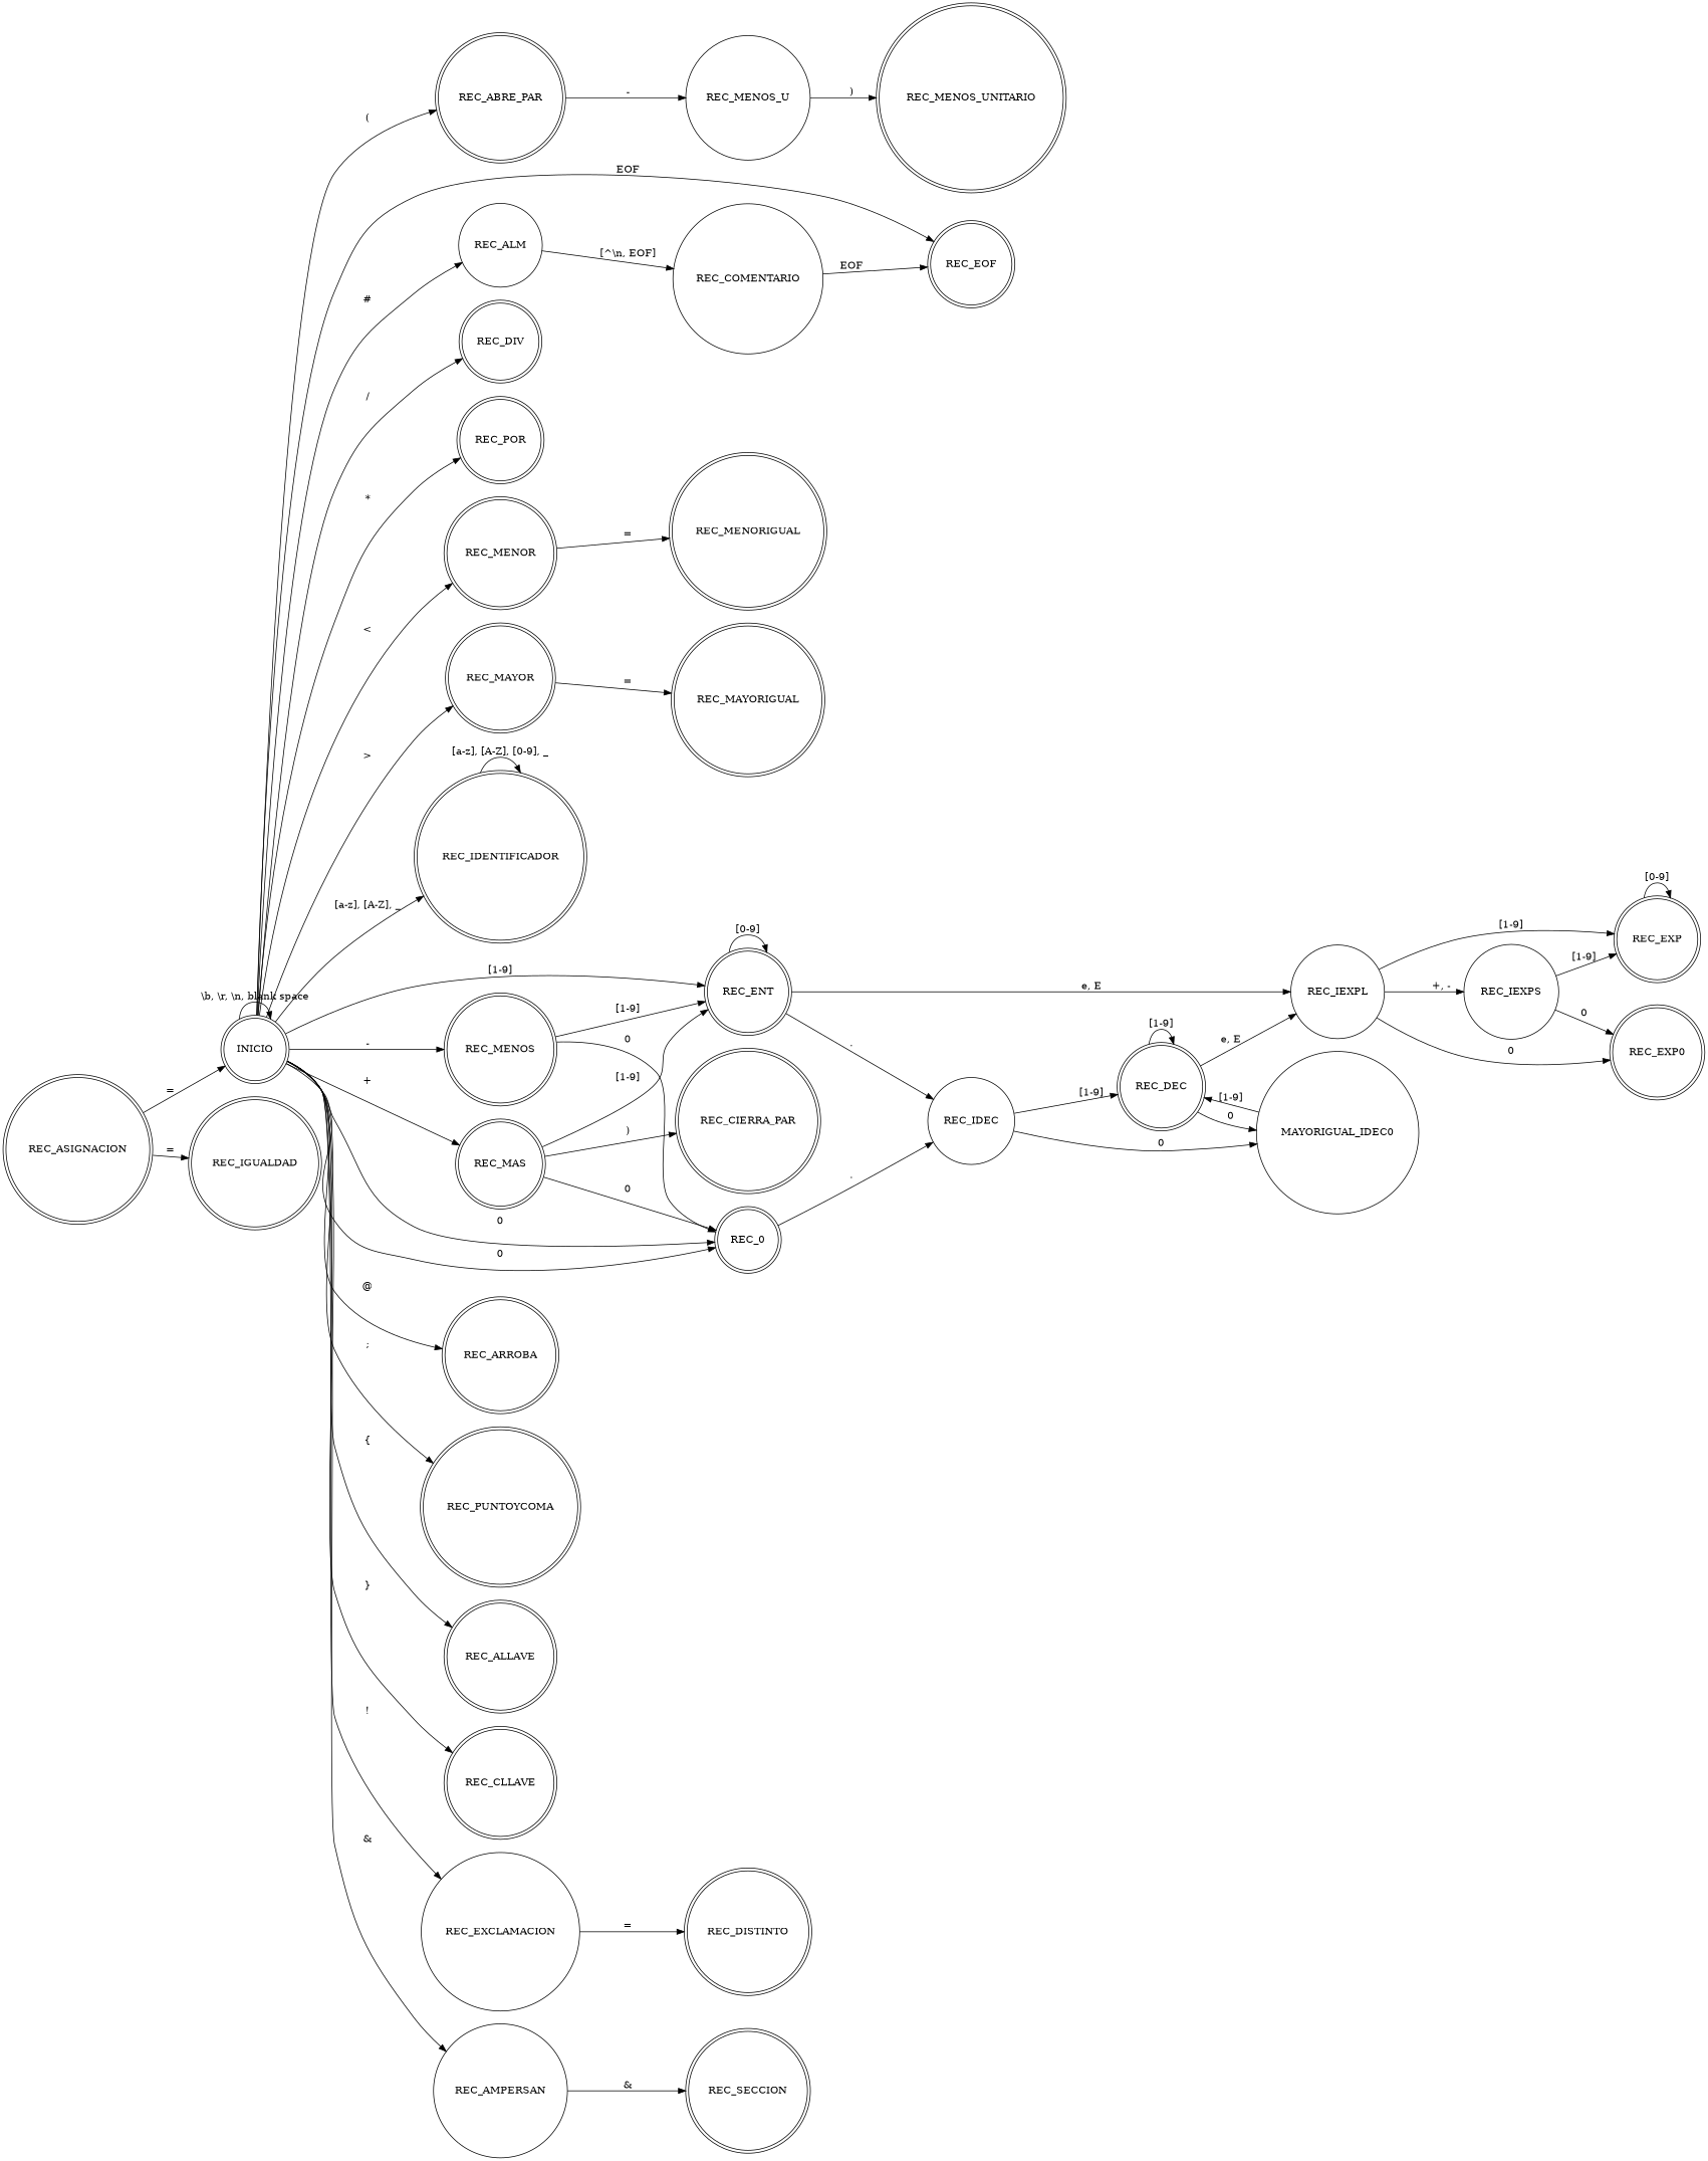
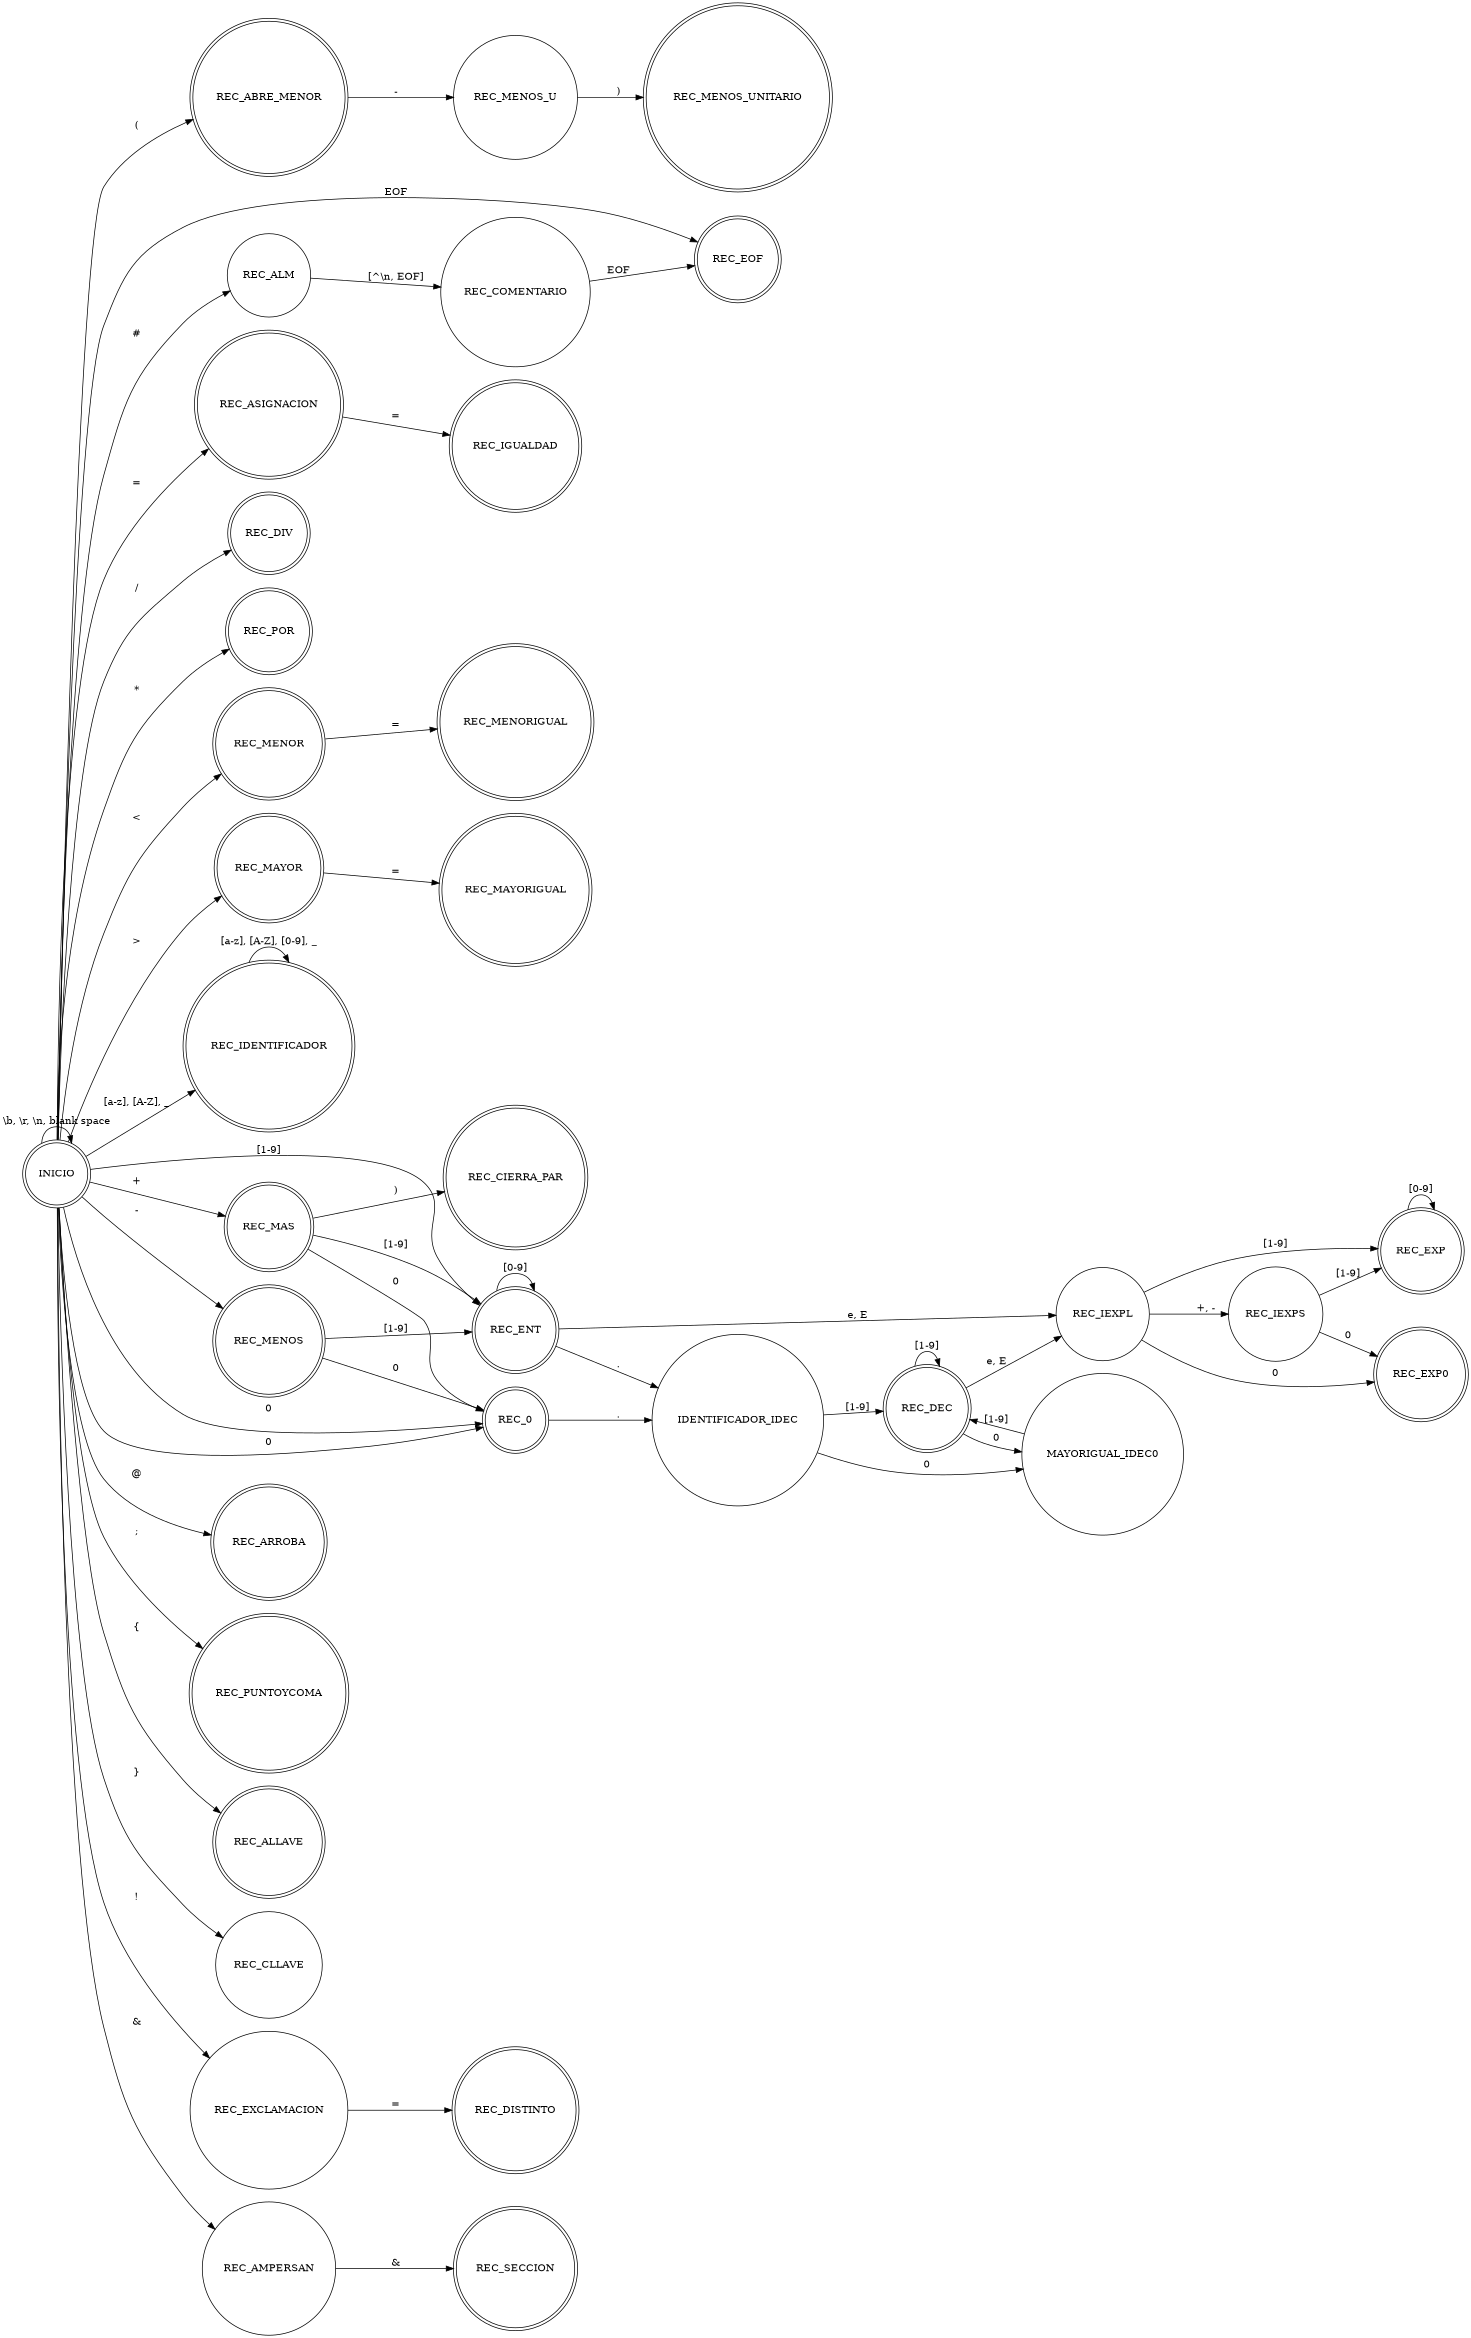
  digraph {
    rankdir=LR
    node [shape=doublecircle]
    INICIO
-   REC_ABRE_PAR
+   REC_ABRE_PAR [label=REC_ABRE_MENOR]
    REC_EOF
    REC_ASIGNACION
    REC_DIV
    REC_POR
    REC_MENOR
    REC_MAYOR
    REC_IDENTIFICADOR
    REC_MAS
    REC_MENOS
    REC_ENT
    REC_0
    REC_ARROBA
    REC_PUNTOYCOMA
    REC_ALLAVE
-   REC_CLLAVE
+   REC_CLLAVE [shape=circle]
    REC_EXCLAMACION [shape=circle]
    REC_ALM [shape=circle]
    REC_AMPERSAN [shape=circle]
    REC_MENOS_U [shape=circle]
    REC_IGUALDAD
    REC_MENORIGUAL
    REC_MAYORIGUAL
    REC_CIERRA_PAR
-   REC_IDEC [shape=circle]
+   REC_IDEC [shape=circle label=IDENTIFICADOR_IDEC]
    REC_IEXPL [shape=circle]
    REC_DISTINTO
    REC_COMENTARIO [shape=circle]
    REC_SECCION
    REC_MENOS_UNITARIO
    REC_DEC
    n33 [label=MAYORIGUAL_IDEC0 shape=circle]
    REC_EXP
    REC_EXP0
    REC_IEXPS [shape=circle]
    INICIO -> INICIO [label="\\b, \\r, \\n, blank space"]
    INICIO -> REC_ABRE_PAR [label="("]
    INICIO -> REC_EOF [label=EOF]
-   REC_ASIGNACION -> INICIO [label="="]
+   INICIO -> REC_ASIGNACION [label="="]
    INICIO -> REC_DIV [label="/"]
    INICIO -> REC_POR [label="*"]
    INICIO -> REC_MENOR [label="<"]
    INICIO -> REC_MAYOR [label=">"]
    INICIO -> REC_IDENTIFICADOR [label="[a-z], [A-Z], _"]
    INICIO -> REC_MAS [label="+"]
    INICIO -> REC_MENOS [label="-"]
    INICIO -> REC_ENT [label="[1-9]"]
    INICIO -> REC_0 [label=0]
    INICIO -> REC_0 [label=0]
    INICIO -> REC_ARROBA [label="@"]
    INICIO -> REC_PUNTOYCOMA [label=";"]
    INICIO -> REC_ALLAVE [label="{"]
    INICIO -> REC_CLLAVE [label="}"]
    INICIO -> REC_EXCLAMACION [label="!"]
    INICIO -> REC_ALM [label="#"]
    INICIO -> REC_AMPERSAN [label="&"]
    REC_ABRE_PAR -> REC_MENOS_U [label="-"]
    REC_ASIGNACION -> REC_IGUALDAD [label="="]
    REC_MENOR -> REC_MENORIGUAL [label="="]
    REC_MAYOR -> REC_MAYORIGUAL [label="="]
    REC_IDENTIFICADOR -> REC_IDENTIFICADOR [label="[a-z], [A-Z], [0-9], _"]
    REC_MAS -> REC_ENT [label="[1-9]"]
    REC_MAS -> REC_0 [label=0]
    REC_MAS -> REC_CIERRA_PAR [label=")"]
    REC_MENOS -> REC_ENT [label="[1-9]"]
    REC_MENOS -> REC_0 [label=0]
    REC_ENT -> REC_ENT [label="[0-9]"]
    REC_ENT -> REC_IDEC [label="."]
    REC_ENT -> REC_IEXPL [label="e, E"]
    REC_0 -> REC_IDEC [label="."]
    REC_EXCLAMACION -> REC_DISTINTO [label="="]
    REC_ALM -> REC_COMENTARIO [label="[^\\n, EOF]"]
    REC_AMPERSAN -> REC_SECCION [label="&"]
    REC_MENOS_U -> REC_MENOS_UNITARIO [label=")"]
    REC_IDEC -> REC_DEC [label="[1-9]"]
    REC_IDEC -> n33 [label=0]
    REC_IEXPL -> REC_EXP [label="[1-9]"]
    REC_IEXPL -> REC_EXP0 [label=0]
    REC_IEXPL -> REC_IEXPS [label="+, -"]
    REC_COMENTARIO -> REC_EOF [label=EOF]
    REC_DEC -> REC_IEXPL [label="e, E"]
    REC_DEC -> REC_DEC [label="[1-9]"]
    REC_DEC -> n33 [label=0]
    n33 -> REC_DEC [label="[1-9]"]
    REC_EXP -> REC_EXP [label="[0-9]"]
    REC_IEXPS -> REC_EXP [label="[1-9]"]
    REC_IEXPS -> REC_EXP0 [label=0]
  }
